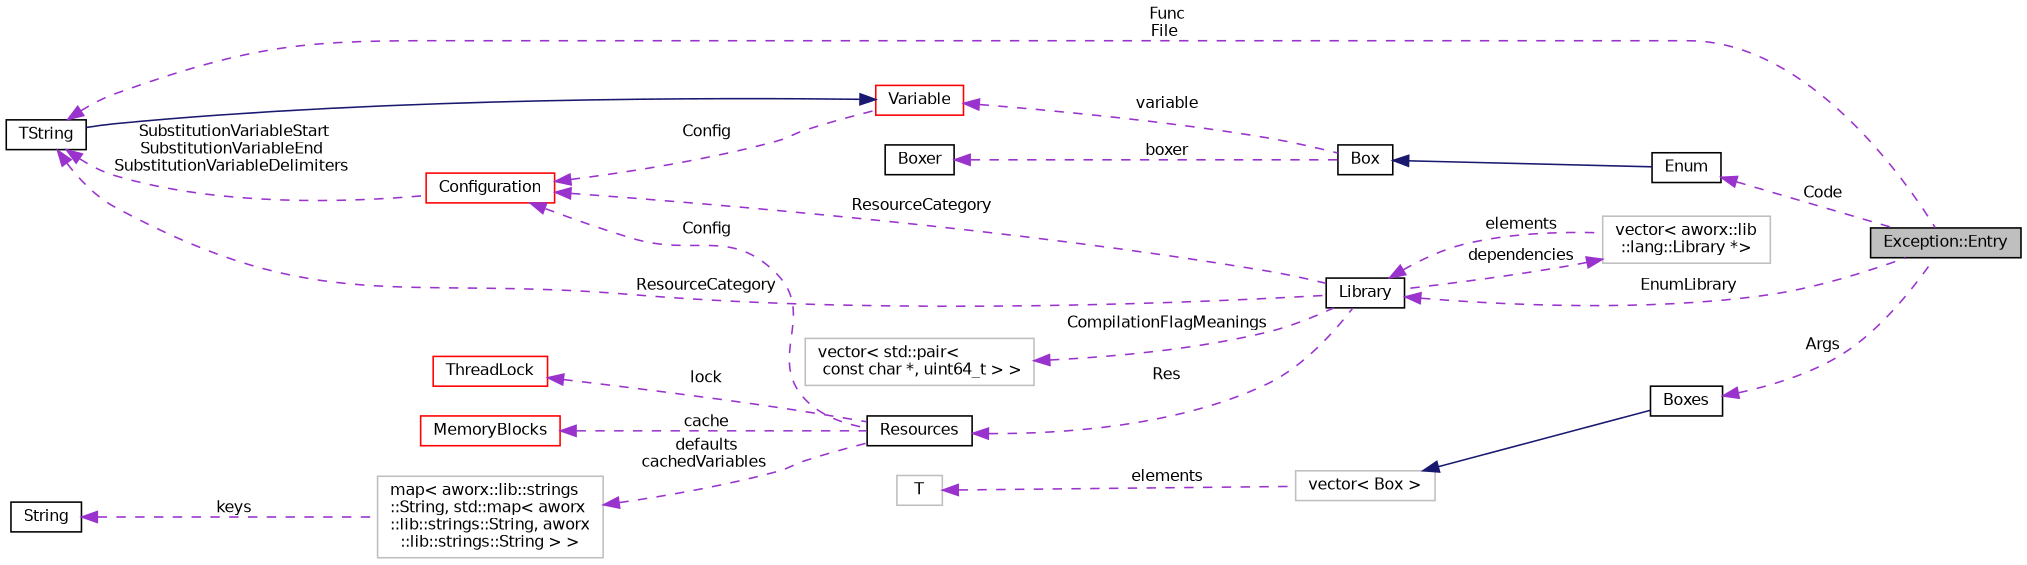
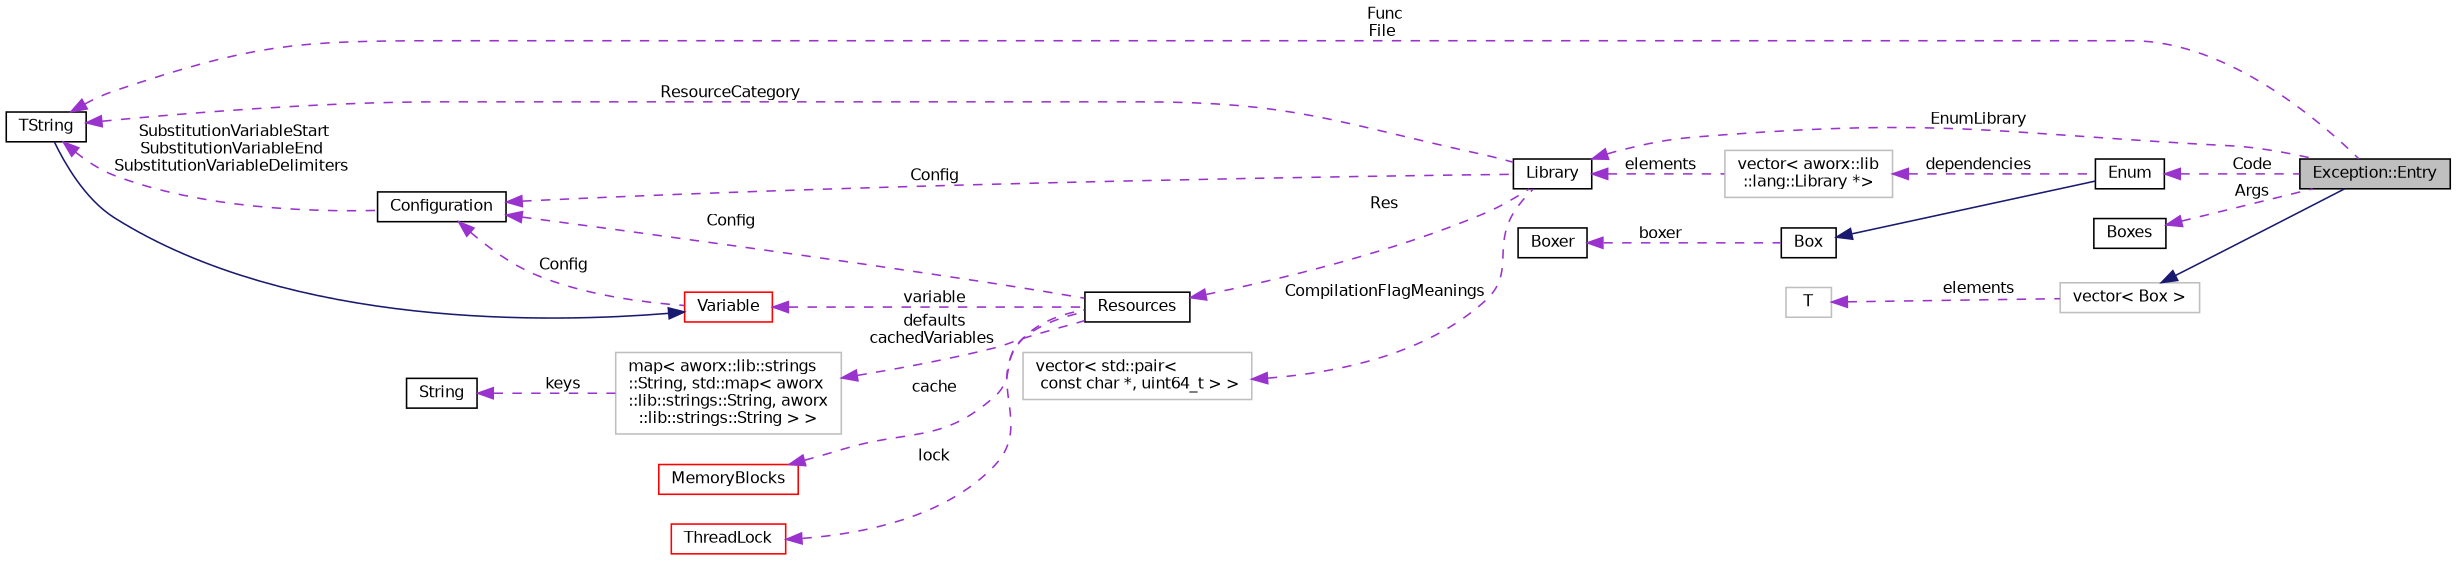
  digraph {
    rankdir=LR
    node [color=black fillcolor=white fontname=Helvetica fontsize=10 shape=record style=filled]
    edge [color=darkorchid3 dir=back fontname=Helvetica fontsize=10 labelfontname=Helvetica labelfontsize=10 style=dashed]
    n1 [fillcolor=grey75 fontcolor=black height=0.2 label="Exception::Entry" width=0.4]
    n2 [height=0.2 label=TString width=0.4]
    n3 [height=0.2 label=Library width=0.4]
-   n4 [color=red height=0.2 label=Configuration width=0.4]
+   n4 [height=0.2 label=Configuration width=0.4]
    n5 [color=grey75 height=0.2 label="vector\< aworx::lib\l::lang::Library *\>" width=0.4]
    n6 [height=0.2 label=Resources width=0.4]
    n7 [color=red height=0.2 label=Variable width=0.4]
    n8 [height=0.2 label=String width=0.4]
    n9 [color=grey75 height=0.2 label="map\< aworx::lib::strings\l::String, std::map\< aworx\l::lib::strings::String, aworx\l::lib::strings::String \> \>" width=0.4]
    n10 [color=red height=0.2 label=MemoryBlocks width=0.4]
    n11 [color=red height=0.2 label=ThreadLock width=0.4]
    n12 [color=grey75 height=0.2 label="vector\< std::pair\<\l const char *, uint64_t \> \>" width=0.4]
    n13 [height=0.2 label=Boxes width=0.4]
    n14 [color=grey75 height=0.2 label="vector\< Box \>" width=0.4]
    n15 [color=grey75 height=0.2 label=T width=0.4]
    n16 [height=0.2 label=Enum width=0.4]
    n17 [height=0.2 label=Box width=0.4]
    n18 [height=0.2 label=Boxer width=0.4]
    n2 -> n1 [label=" Func\nFile"]
    n2 -> n3 [label=" ResourceCategory"]
    n2 -> n4 [label=" SubstitutionVariableStart\nSubstitutionVariableEnd\nSubstitutionVariableDelimiters"]
    n3 -> n1 [label=" EnumLibrary"]
    n3 -> n5 [label=" elements"]
-   n4 -> n3 [label=" ResourceCategory"]
+   n4 -> n3 [label=" Config"]
    n4 -> n6 [label=" Config"]
    n4 -> n7 [label=" Config"]
-   n5 -> n3 [label=" dependencies"]
+   n5 -> n16 [label=" dependencies"]
    n6 -> n3 [label=" Res"]
    n7 -> n2 [color=midnightblue style=solid]
-   n7 -> n17 [label=" variable"]
+   n7 -> n6 [label=" variable"]
    n8 -> n9 [label=" keys"]
    n9 -> n6 [label=" defaults\ncachedVariables"]
    n10 -> n6 [label=" cache"]
    n11 -> n6 [label=" lock"]
    n12 -> n3 [label=" CompilationFlagMeanings"]
    n13 -> n1 [label=" Args"]
-   n14 -> n13 [color=midnightblue style=solid]
+   n14 -> n1 [color=midnightblue style=solid]
    n15 -> n14 [label=" elements"]
    n16 -> n1 [label=" Code"]
    n17 -> n16 [color=midnightblue style=solid]
    n18 -> n17 [label=" boxer"]
  }
